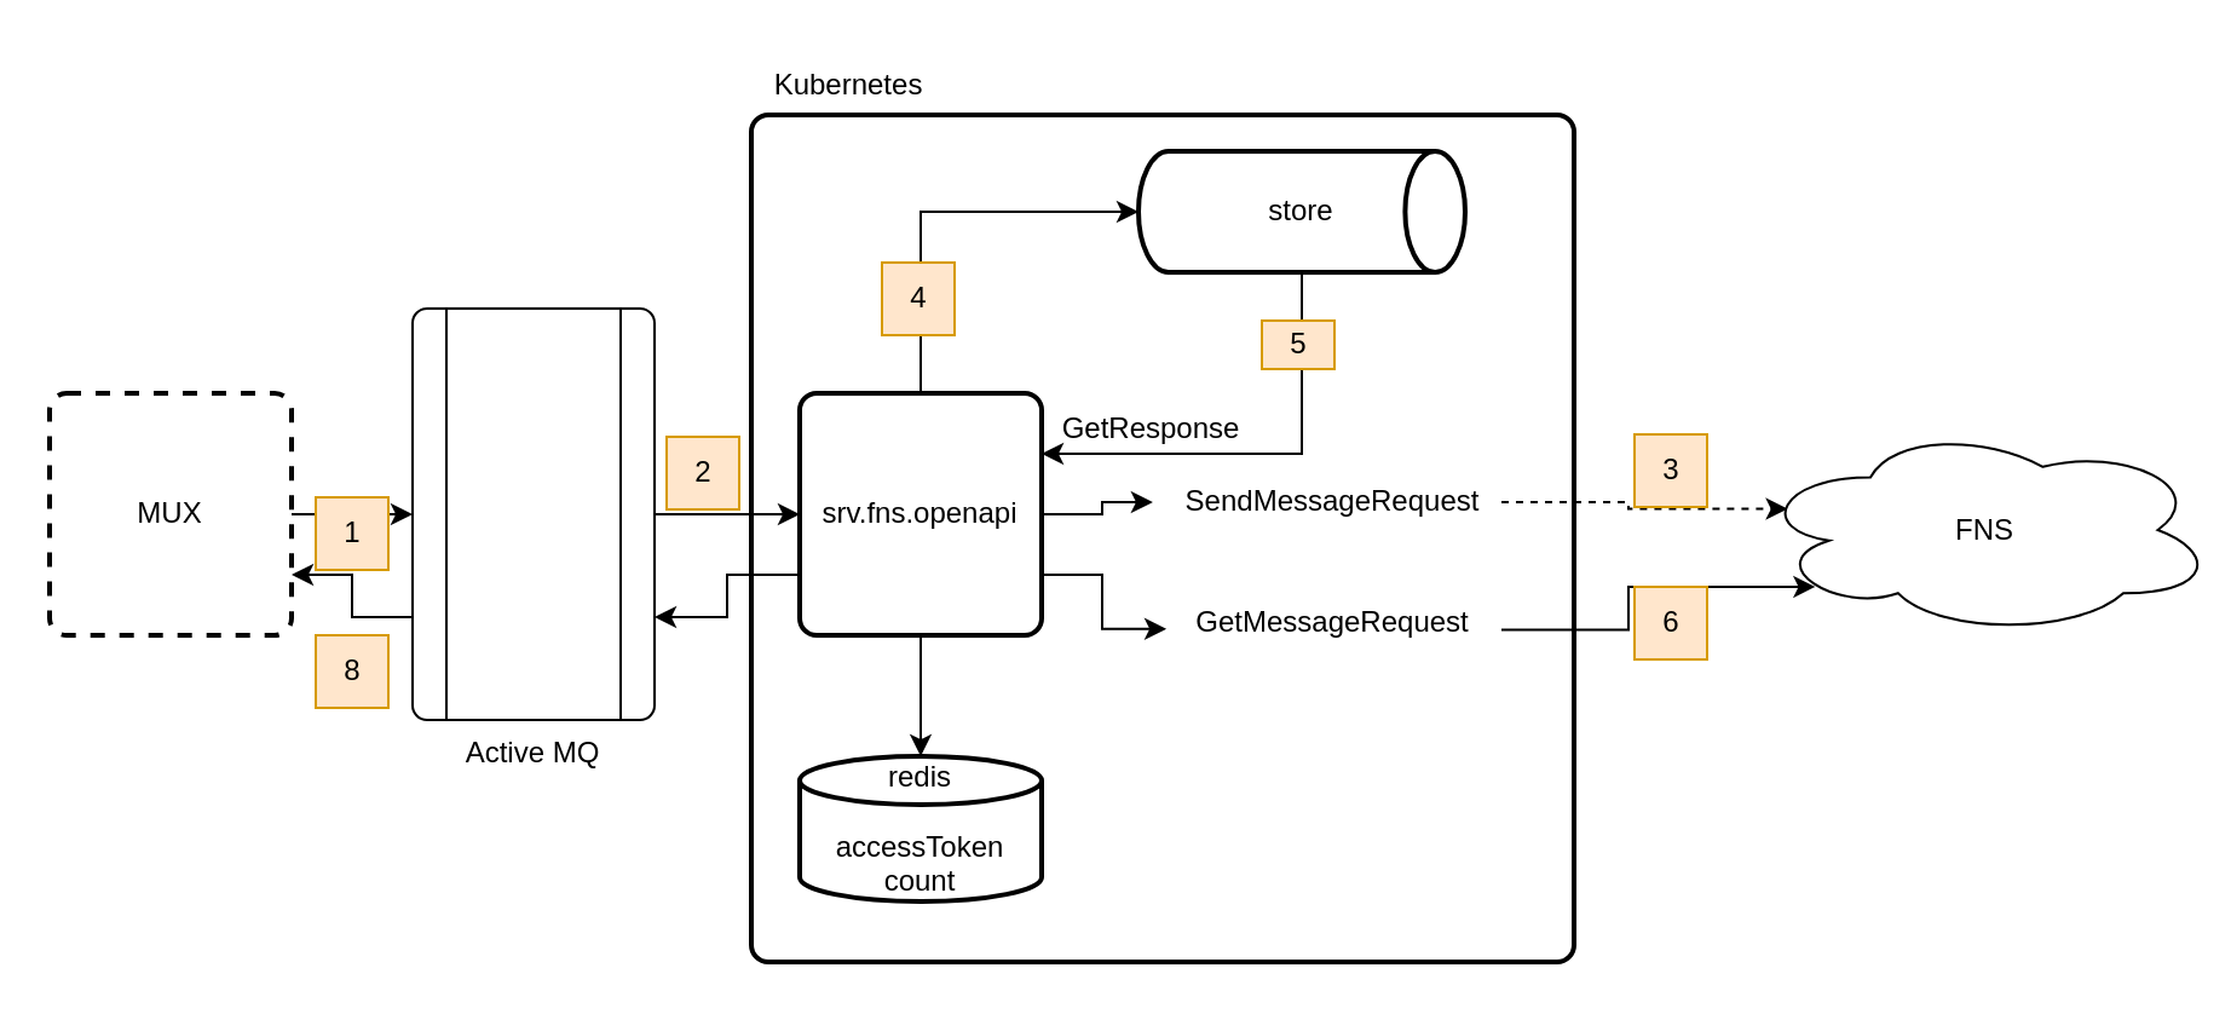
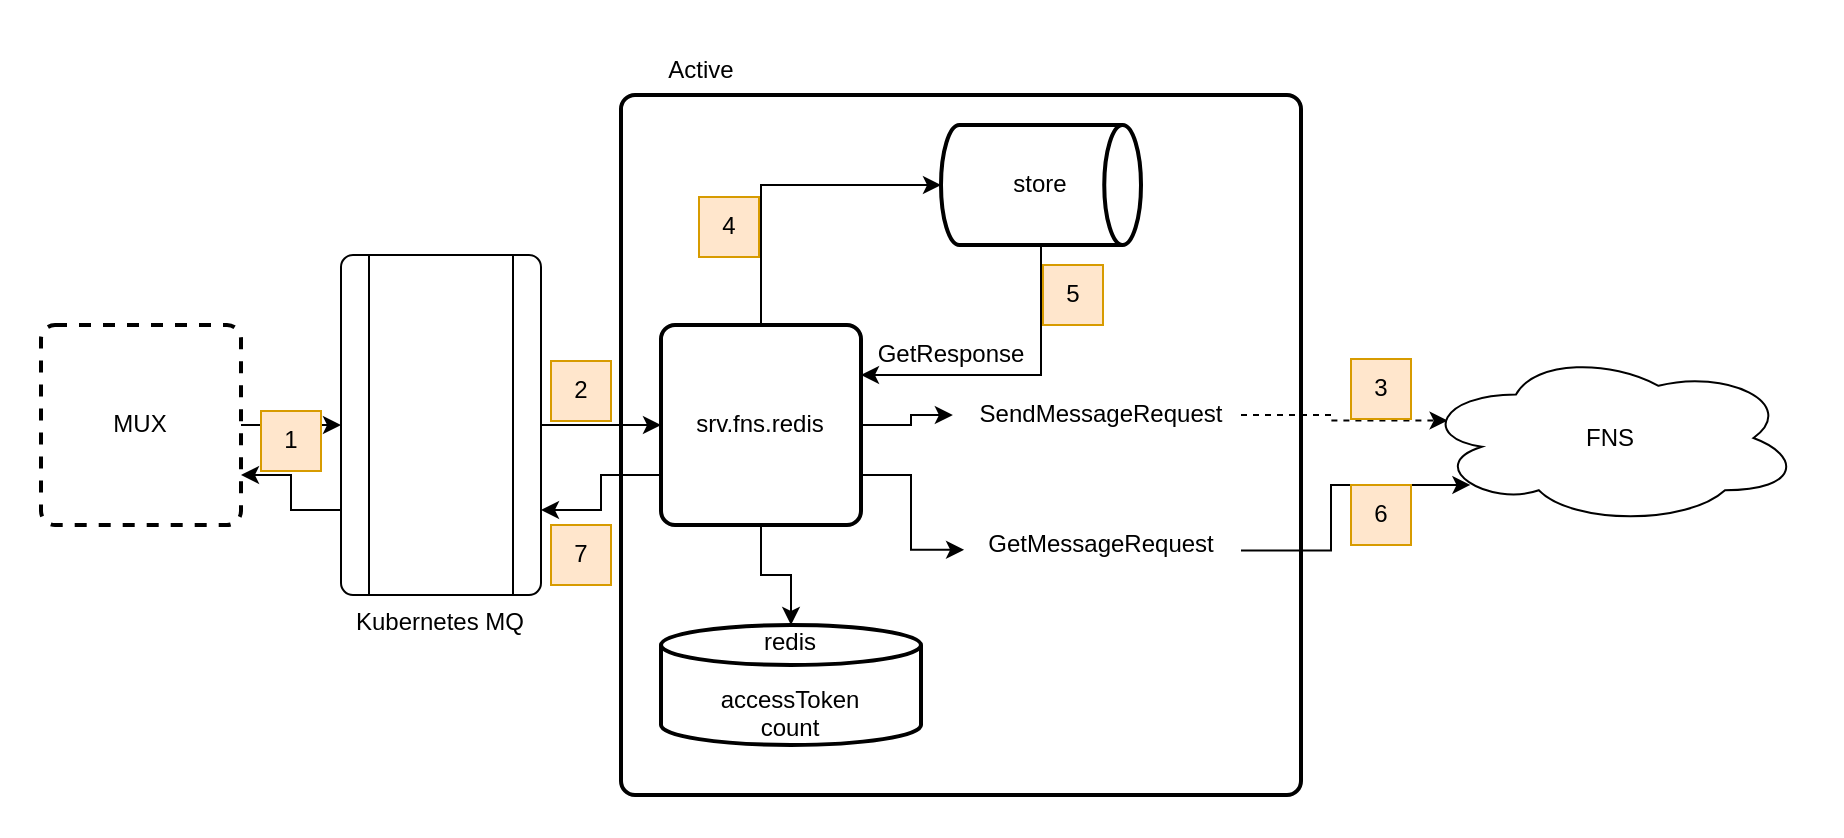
  <mxCell id="0" />
  <mxCell id="1" parent="0" />
  <mxCell id="2" style="edgeStyle=orthogonalEdgeStyle;rounded=0;orthogonalLoop=1;jettySize=auto;html=1;exitX=1;exitY=0.5;exitDx=0;exitDy=0;entryX=0;entryY=0.5;entryDx=0;entryDy=0;" edge="1" parent="1" source="3" target="5"><mxGeometry relative="1" as="geometry" /></mxCell>
  <mxCell id="3" value="MUX" style="rounded=1;whiteSpace=wrap;html=1;absoluteArcSize=1;arcSize=14;strokeWidth=2;dashed=1;" vertex="1" parent="1"><mxGeometry x="20" y="162" width="100" height="100" as="geometry" /></mxCell>
  <mxCell id="4" style="edgeStyle=orthogonalEdgeStyle;rounded=0;orthogonalLoop=1;jettySize=auto;html=1;exitX=0;exitY=0.75;exitDx=0;exitDy=0;entryX=1;entryY=0.75;entryDx=0;entryDy=0;" edge="1" parent="1" source="5" target="3"><mxGeometry relative="1" as="geometry" /></mxCell>
- <mxCell id="5" value="Active MQ" style="verticalLabelPosition=bottom;verticalAlign=top;html=1;shape=process;whiteSpace=wrap;rounded=1;size=0.14;arcSize=6;" vertex="1" parent="1"><mxGeometry x="170" y="127" width="100" height="170" as="geometry" /></mxCell>
+ <mxCell id="5" value="Kubernetes MQ" style="verticalLabelPosition=bottom;verticalAlign=top;html=1;shape=process;whiteSpace=wrap;rounded=1;size=0.14;arcSize=6;" vertex="1" parent="1"><mxGeometry x="170" y="127" width="100" height="170" as="geometry" /></mxCell>
  <mxCell id="6" value="&lt;p style=&quot;line-height: 10%;&quot;&gt;&lt;br&gt;&lt;/p&gt;" style="rounded=1;whiteSpace=wrap;html=1;absoluteArcSize=1;arcSize=14;strokeWidth=2;align=right;" vertex="1" parent="1"><mxGeometry x="310" y="47" width="340" height="350" as="geometry" /></mxCell>
  <mxCell id="7" style="edgeStyle=orthogonalEdgeStyle;rounded=0;orthogonalLoop=1;jettySize=auto;html=1;exitX=1;exitY=0.5;exitDx=0;exitDy=0;entryX=0.07;entryY=0.4;entryDx=0;entryDy=0;entryPerimeter=0;dashed=1;" edge="1" parent="1" source="21" target="18"><mxGeometry relative="1" as="geometry" /></mxCell>
  <mxCell id="8" style="edgeStyle=orthogonalEdgeStyle;rounded=0;orthogonalLoop=1;jettySize=auto;html=1;exitX=0;exitY=0.75;exitDx=0;exitDy=0;entryX=1;entryY=0.75;entryDx=0;entryDy=0;" edge="1" parent="1" source="9" target="5"><mxGeometry relative="1" as="geometry" /></mxCell>
- <mxCell id="9" value="srv.fns.openapi" style="rounded=1;whiteSpace=wrap;html=1;absoluteArcSize=1;arcSize=14;strokeWidth=2;" vertex="1" parent="1"><mxGeometry x="330" y="162" width="100" height="100" as="geometry" /></mxCell>
- <mxCell id="10" value="Kubernetes" style="text;html=1;align=center;verticalAlign=middle;resizable=0;points=[];autosize=1;strokeColor=none;fillColor=none;" vertex="1" parent="1"><mxGeometry x="310" y="20" width="80" height="30" as="geometry" /></mxCell>
- <mxCell id="11" value="redis&lt;div&gt;&lt;br&gt;&lt;div&gt;accessToken&lt;/div&gt;&lt;div&gt;count&lt;/div&gt;&lt;/div&gt;" style="strokeWidth=2;html=1;shape=mxgraph.flowchart.database;whiteSpace=wrap;" vertex="1" parent="1"><mxGeometry x="330" y="312" width="100" height="60" as="geometry" /></mxCell>
+ <mxCell id="9" value="srv.fns.redis" style="rounded=1;whiteSpace=wrap;html=1;absoluteArcSize=1;arcSize=14;strokeWidth=2;" vertex="1" parent="1"><mxGeometry x="330" y="162" width="100" height="100" as="geometry" /></mxCell>
+ <mxCell id="10" value="Active" style="text;html=1;align=center;verticalAlign=middle;resizable=0;points=[];autosize=1;strokeColor=none;fillColor=none;" vertex="1" parent="1"><mxGeometry x="310" y="20" width="80" height="30" as="geometry" /></mxCell>
+ <mxCell id="11" value="redis&lt;div&gt;&lt;br&gt;&lt;div&gt;accessToken&lt;/div&gt;&lt;div&gt;count&lt;/div&gt;&lt;/div&gt;" style="strokeWidth=2;html=1;shape=mxgraph.flowchart.database;whiteSpace=wrap;" vertex="1" parent="1"><mxGeometry x="330" y="312" width="130" height="60" as="geometry" /></mxCell>
  <mxCell id="12" style="edgeStyle=orthogonalEdgeStyle;rounded=0;orthogonalLoop=1;jettySize=auto;html=1;exitX=0.5;exitY=1;exitDx=0;exitDy=0;entryX=0.5;entryY=0;entryDx=0;entryDy=0;entryPerimeter=0;" edge="1" parent="1" source="9" target="11"><mxGeometry relative="1" as="geometry" /></mxCell>
  <mxCell id="13" style="edgeStyle=orthogonalEdgeStyle;rounded=0;orthogonalLoop=1;jettySize=auto;html=1;exitX=0.5;exitY=1;exitDx=0;exitDy=0;exitPerimeter=0;entryX=1;entryY=0.25;entryDx=0;entryDy=0;" edge="1" parent="1" source="14" target="9"><mxGeometry relative="1" as="geometry" /></mxCell>
- <mxCell id="14" value="store" style="strokeWidth=2;html=1;shape=mxgraph.flowchart.direct_data;whiteSpace=wrap;" vertex="1" parent="1"><mxGeometry x="470" y="62" width="135" height="50" as="geometry" /></mxCell>
+ <mxCell id="14" value="store" style="strokeWidth=2;html=1;shape=mxgraph.flowchart.direct_data;whiteSpace=wrap;" vertex="1" parent="1"><mxGeometry x="470" y="62" width="100" height="60" as="geometry" /></mxCell>
  <mxCell id="15" value="GetResponse" style="text;html=1;align=center;verticalAlign=middle;resizable=0;points=[];autosize=1;strokeColor=none;fillColor=none;rotation=0;" vertex="1" parent="1"><mxGeometry x="425" y="162" width="100" height="30" as="geometry" /></mxCell>
  <mxCell id="16" style="edgeStyle=orthogonalEdgeStyle;rounded=0;orthogonalLoop=1;jettySize=auto;html=1;exitX=0.5;exitY=0;exitDx=0;exitDy=0;entryX=0;entryY=0.5;entryDx=0;entryDy=0;entryPerimeter=0;" edge="1" parent="1" source="9" target="14"><mxGeometry relative="1" as="geometry" /></mxCell>
  <mxCell id="17" style="edgeStyle=orthogonalEdgeStyle;rounded=0;orthogonalLoop=1;jettySize=auto;html=1;exitX=1;exitY=0.5;exitDx=0;exitDy=0;shadow=0;textShadow=0;" edge="1" parent="1" source="5" target="9"><mxGeometry relative="1" as="geometry" /></mxCell>
- <mxCell id="18" value="FNS" style="ellipse;shape=cloud;whiteSpace=wrap;html=1;align=center;" vertex="1" parent="1"><mxGeometry x="725" y="175" width="190" height="87" as="geometry" /></mxCell>
+ <mxCell id="18" value="FNS" style="ellipse;shape=cloud;whiteSpace=wrap;html=1;align=center;" vertex="1" parent="1"><mxGeometry x="710" y="175" width="190" height="87" as="geometry" /></mxCell>
  <mxCell id="19" style="edgeStyle=orthogonalEdgeStyle;rounded=0;orthogonalLoop=1;jettySize=auto;html=1;entryX=0.13;entryY=0.77;entryDx=0;entryDy=0;entryPerimeter=0;exitX=1;exitY=0.593;exitDx=0;exitDy=0;exitPerimeter=0;" edge="1" parent="1" source="23" target="18"><mxGeometry relative="1" as="geometry"><mxPoint x="570" y="242" as="sourcePoint" /><Array as="points" /></mxGeometry></mxCell>
  <mxCell id="20" value="" style="edgeStyle=orthogonalEdgeStyle;rounded=0;orthogonalLoop=1;jettySize=auto;html=1;exitX=1;exitY=0.5;exitDx=0;exitDy=0;entryX=-0.029;entryY=0.5;entryDx=0;entryDy=0;entryPerimeter=0;" edge="1" parent="1" source="9" target="21"><mxGeometry relative="1" as="geometry"><mxPoint x="430" y="212" as="sourcePoint" /><mxPoint x="697" y="212" as="targetPoint" /></mxGeometry></mxCell>
  <mxCell id="21" value="SendMessageRequest" style="text;html=1;align=center;verticalAlign=middle;resizable=0;points=[];autosize=1;strokeColor=none;fillColor=none;" vertex="1" parent="1"><mxGeometry x="480" y="192" width="140" height="30" as="geometry" /></mxCell>
  <mxCell id="22" value="" style="edgeStyle=orthogonalEdgeStyle;rounded=0;orthogonalLoop=1;jettySize=auto;html=1;exitX=1;exitY=0.75;exitDx=0;exitDy=0;entryX=0.011;entryY=0.58;entryDx=0;entryDy=0;entryPerimeter=0;" edge="1" parent="1" source="9" target="23"><mxGeometry relative="1" as="geometry"><mxPoint x="430" y="237" as="sourcePoint" /><mxPoint x="735" y="242" as="targetPoint" /><Array as="points" /></mxGeometry></mxCell>
- <mxCell id="23" value="GetMessageRequest" style="text;html=1;align=center;verticalAlign=middle;resizable=0;points=[];autosize=1;strokeColor=none;fillColor=none;" vertex="1" parent="1"><mxGeometry x="480" y="242" width="140" height="30" as="geometry" /></mxCell>
+ <mxCell id="23" value="GetMessageRequest" style="text;html=1;align=center;verticalAlign=middle;resizable=0;points=[];autosize=1;strokeColor=none;fillColor=none;" vertex="1" parent="1"><mxGeometry x="480" y="257" width="140" height="30" as="geometry" /></mxCell>
  <mxCell id="24" value="1" style="text;html=1;align=center;verticalAlign=middle;resizable=0;points=[];autosize=1;strokeColor=#d79b00;fillColor=#ffe6cc;" vertex="1" parent="1"><mxGeometry x="130" y="205" width="30" height="30" as="geometry" /></mxCell>
  <mxCell id="25" value="2" style="text;html=1;align=center;verticalAlign=middle;resizable=0;points=[];autosize=1;strokeColor=#d79b00;fillColor=#ffe6cc;" vertex="1" parent="1"><mxGeometry x="275" y="180" width="30" height="30" as="geometry" /></mxCell>
  <mxCell id="26" value="3" style="text;html=1;align=center;verticalAlign=middle;resizable=0;points=[];autosize=1;strokeColor=#d79b00;fillColor=#ffe6cc;" vertex="1" parent="1"><mxGeometry x="675" y="179" width="30" height="30" as="geometry" /></mxCell>
- <mxCell id="27" value="4" style="text;html=1;align=center;verticalAlign=middle;resizable=0;points=[];autosize=1;strokeColor=#d79b00;fillColor=#ffe6cc;" vertex="1" parent="1"><mxGeometry x="364" y="108" width="30" height="30" as="geometry" /></mxCell>
- <mxCell id="28" value="5" style="text;html=1;align=center;verticalAlign=middle;resizable=0;points=[];autosize=1;strokeColor=#d79b00;fillColor=#ffe6cc;" vertex="1" parent="1"><mxGeometry x="521" y="132" width="30" height="20" as="geometry" /></mxCell>
+ <mxCell id="27" value="4" style="text;html=1;align=center;verticalAlign=middle;resizable=0;points=[];autosize=1;strokeColor=#d79b00;fillColor=#ffe6cc;" vertex="1" parent="1"><mxGeometry x="349" y="98" width="30" height="30" as="geometry" /></mxCell>
+ <mxCell id="28" value="5" style="text;html=1;align=center;verticalAlign=middle;resizable=0;points=[];autosize=1;strokeColor=#d79b00;fillColor=#ffe6cc;" vertex="1" parent="1"><mxGeometry x="521" y="132" width="30" height="30" as="geometry" /></mxCell>
  <mxCell id="29" value="6" style="text;html=1;align=center;verticalAlign=middle;resizable=0;points=[];autosize=1;strokeColor=#d79b00;fillColor=#ffe6cc;" vertex="1" parent="1"><mxGeometry x="675" y="242" width="30" height="30" as="geometry" /></mxCell>
- <mxCell id="31" value="8" style="text;html=1;align=center;verticalAlign=middle;resizable=0;points=[];autosize=1;strokeColor=#d79b00;fillColor=#ffe6cc;" vertex="1" parent="1"><mxGeometry x="130" y="262" width="30" height="30" as="geometry" /></mxCell>
+ <mxCell id="30" value="7" style="text;html=1;align=center;verticalAlign=middle;resizable=0;points=[];autosize=1;strokeColor=#d79b00;fillColor=#ffe6cc;" vertex="1" parent="1"><mxGeometry x="275" y="262" width="30" height="30" as="geometry" /></mxCell>
